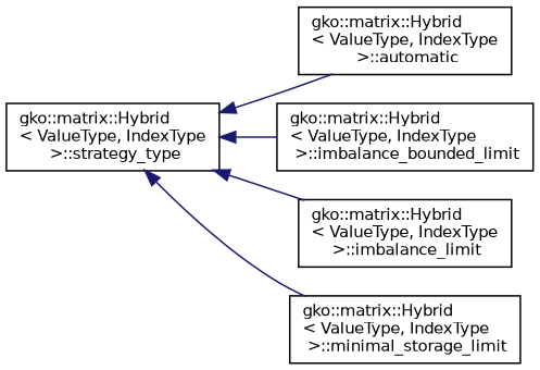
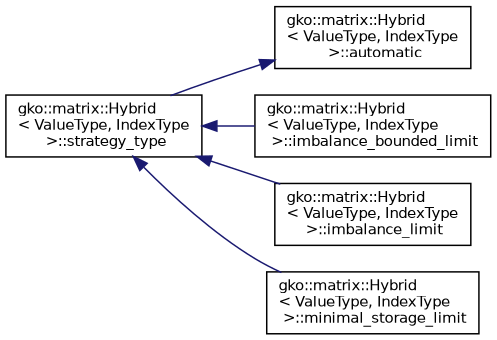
  digraph {
    rankdir=LR
    node [color=black fillcolor=white fontname=Helvetica fontsize=10 shape=record style=filled]
    edge [color=midnightblue dir=back fontname=Helvetica fontsize=10 labelfontname=Helvetica labelfontsize=10 style=solid]
    n1 [height=0.2 label="gko::matrix::Hybrid\l\< ValueType, IndexType\l \>::strategy_type" width=0.4]
    n2 [height=0.2 label="gko::matrix::Hybrid\l\< ValueType, IndexType\l \>::automatic" width=0.4]
    n3 [height=0.2 label="gko::matrix::Hybrid\l\< ValueType, IndexType\l \>::imbalance_bounded_limit" width=0.4]
    n4 [height=0.2 label="gko::matrix::Hybrid\l\< ValueType, IndexType\l \>::imbalance_limit" width=0.4]
    n5 [height=0.2 label="gko::matrix::Hybrid\l\< ValueType, IndexType\l \>::minimal_storage_limit" width=0.4]
-   n1 -> n2
+   n2 -> n1
    n1 -> n3
    n1 -> n4
    n1 -> n5
  }
